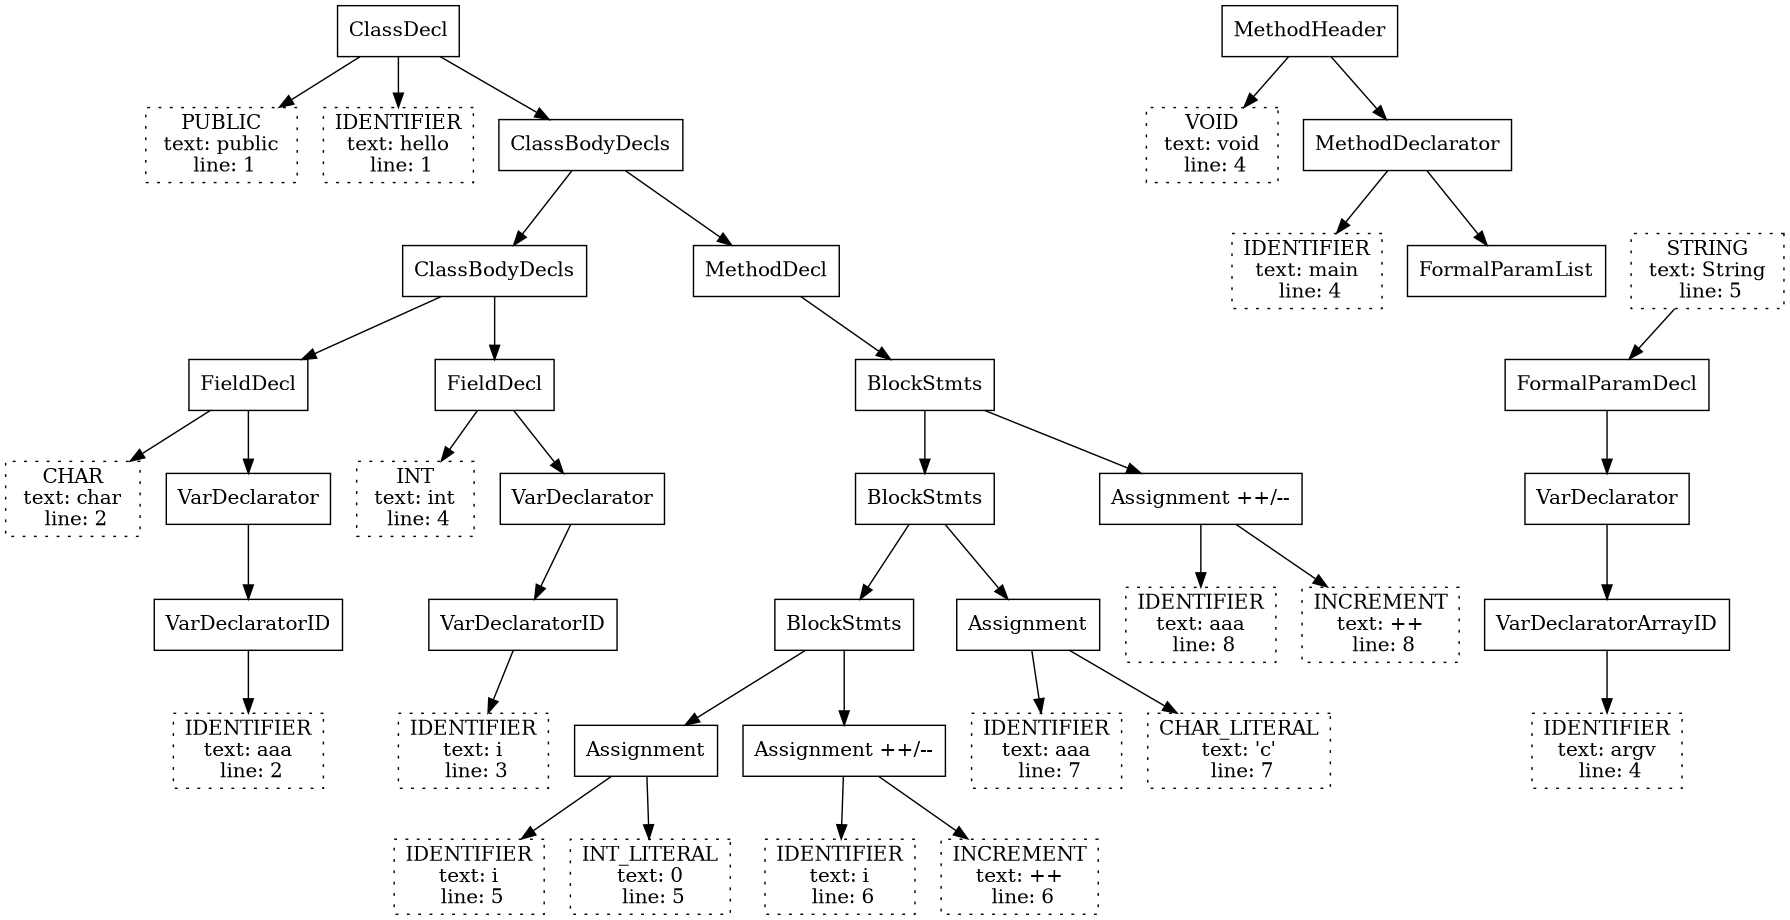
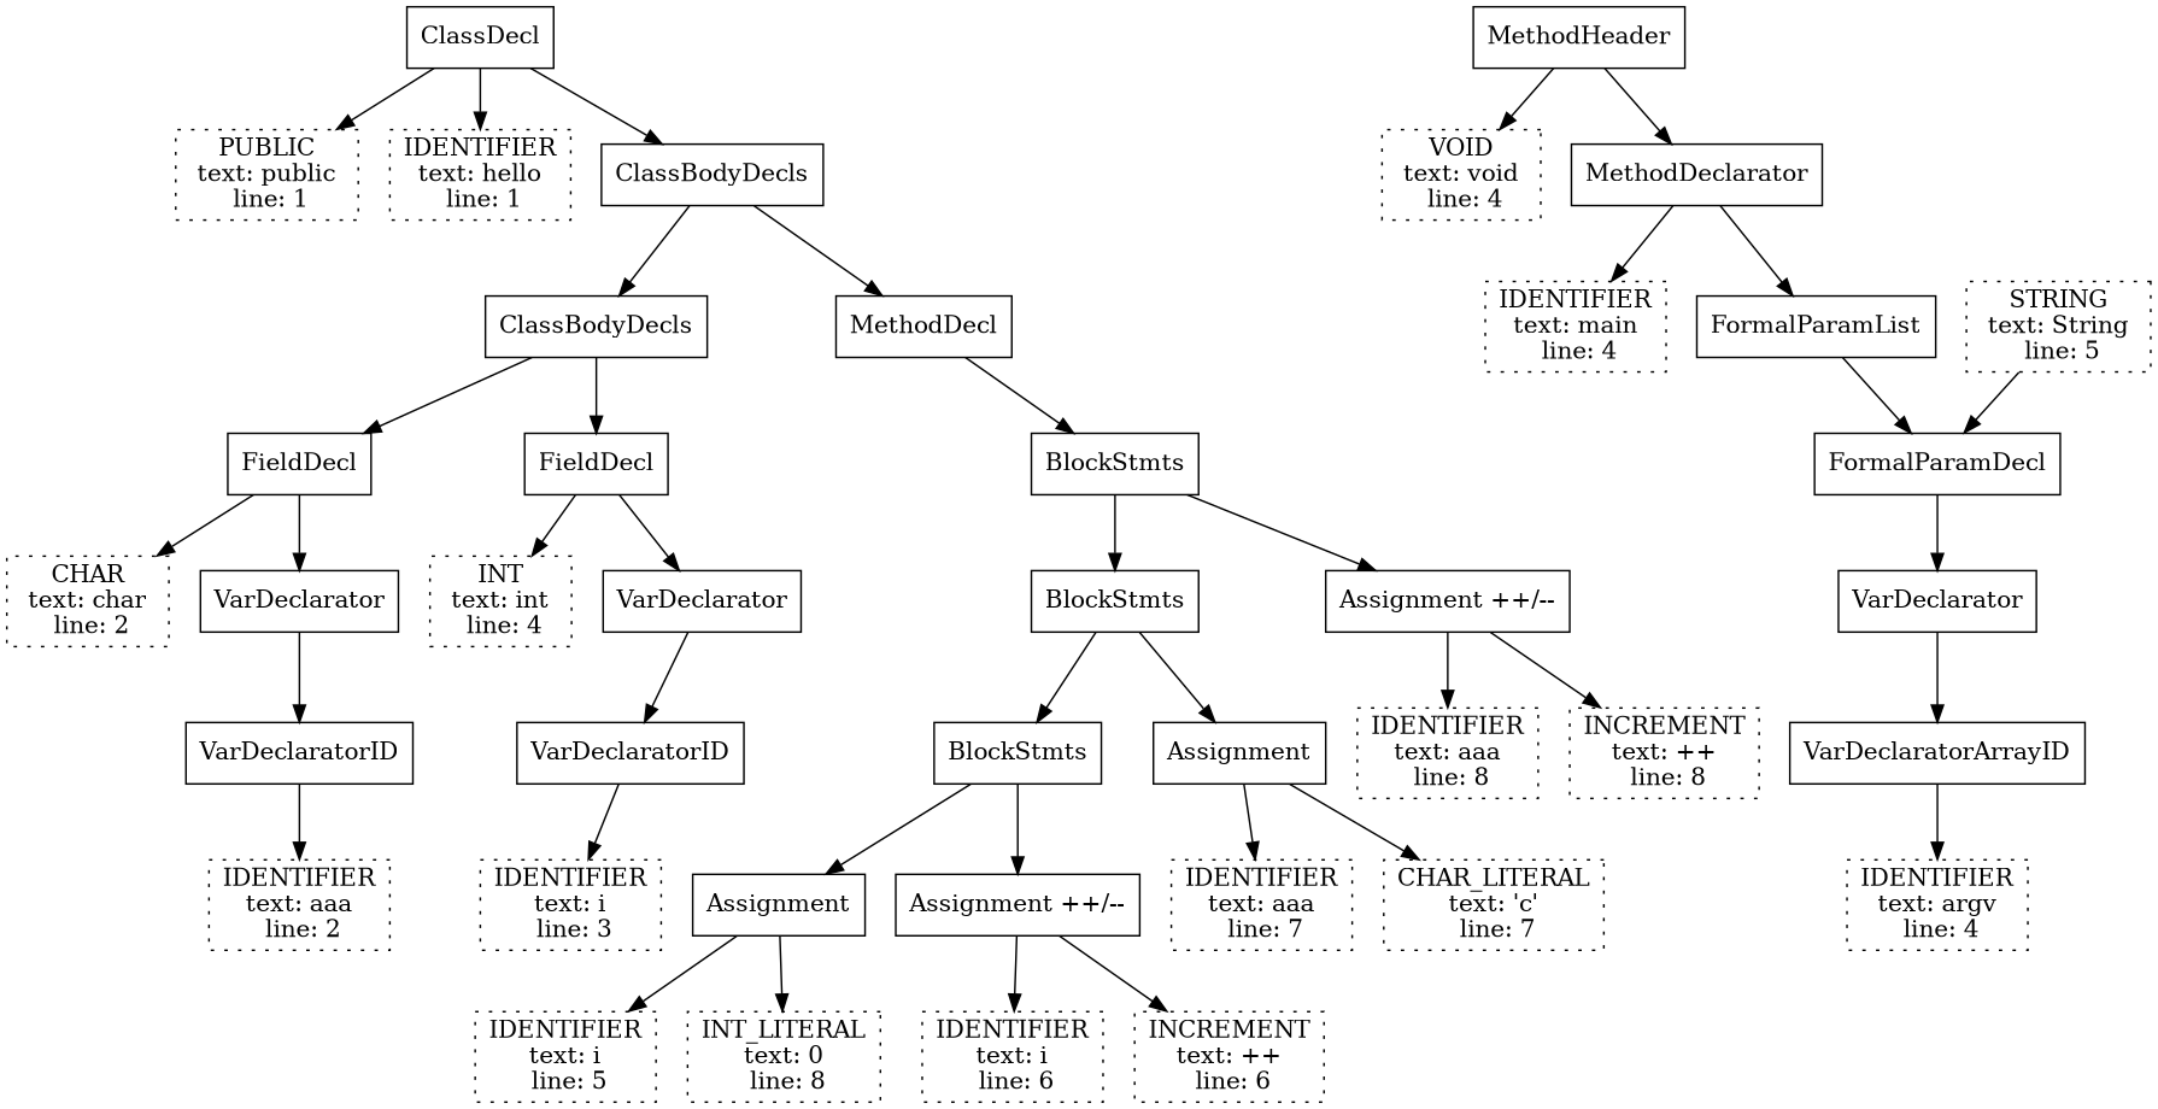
  digraph {
    node [shape=rectangle]
    n1 [label=<ClassDecl>]
    n2 [label=<PUBLIC<br/> text: public <br/> line: 1> style=dotted]
    n3 [label=<IDENTIFIER<br/> text: hello <br/> line: 1> style=dotted]
    n4 [label=<ClassBodyDecls>]
    n5 [label=<ClassBodyDecls>]
    n6 [label=<MethodDecl>]
    n7 [label=<FieldDecl>]
    n8 [label=<FieldDecl>]
    n9 [label=<BlockStmts>]
    n10 [label=<CHAR<br/> text: char <br/> line: 2> style=dotted]
    n11 [label=<VarDeclarator>]
    n12 [label=<INT<br/> text: int <br/> line: 4> style=dotted]
    n13 [label=<VarDeclarator>]
    n14 [label=<VarDeclaratorID>]
    n15 [label=<IDENTIFIER<br/> text: aaa <br/> line: 2> style=dotted]
    n16 [label=<VarDeclaratorID>]
    n17 [label=<IDENTIFIER<br/> text: i <br/> line: 3> style=dotted]
    n18 [label=<MethodHeader>]
    n19 [label=<VOID<br/> text: void <br/> line: 4> style=dotted]
    n20 [label=<MethodDeclarator>]
    n21 [label=<BlockStmts>]
    n22 [label=<Assignment ++/-->]
    n23 [label=<IDENTIFIER<br/> text: main <br/> line: 4> style=dotted]
    n24 [label=<FormalParamList>]
    n25 [label=<FormalParamDecl>]
    n26 [label=<VarDeclarator>]
    n27 [label=<STRING<br/> text: String <br/> line: 5> style=dotted]
    n28 [label=<VarDeclaratorArrayID>]
    n29 [label=<IDENTIFIER<br/> text: argv <br/> line: 4> style=dotted]
    n30 [label=<BlockStmts>]
    n31 [label=<Assignment>]
    n32 [label=<IDENTIFIER<br/> text: aaa <br/> line: 8> style=dotted]
    n33 [label=<INCREMENT<br/> text: ++ <br/> line: 8> style=dotted]
    n34 [label=<Assignment>]
    n35 [label=<Assignment ++/-->]
    n36 [label=<IDENTIFIER<br/> text: aaa <br/> line: 7> style=dotted]
    n37 [label=<CHAR_LITERAL<br/> text: 'c' <br/> line: 7> style=dotted]
    n38 [label=<IDENTIFIER<br/> text: i <br/> line: 5> style=dotted]
-   n39 [label=<INT_LITERAL<br/> text: 0 <br/> line: 5> style=dotted]
+   n39 [label=<INT_LITERAL<br/> text: 0 <br/> line: 8> style=dotted]
    n40 [label=<IDENTIFIER<br/> text: i <br/> line: 6> style=dotted]
    n41 [label=<INCREMENT<br/> text: ++ <br/> line: 6> style=dotted]
    n1 -> n2
    n1 -> n3
    n1 -> n4
    n4 -> n5
    n4 -> n6
    n5 -> n7
    n5 -> n8
    n6 -> n9
    n7 -> n10
    n7 -> n11
    n8 -> n12
    n8 -> n13
    n9 -> n21
    n9 -> n22
    n11 -> n14
    n13 -> n16
    n14 -> n15
    n16 -> n17
    n18 -> n19
    n18 -> n20
    n20 -> n23
    n20 -> n24
    n21 -> n30
    n21 -> n31
    n22 -> n32
    n22 -> n33
+   n24 -> n25
    n25 -> n26
    n26 -> n28
    n27 -> n25
    n28 -> n29
    n30 -> n34
    n30 -> n35
    n31 -> n36
    n31 -> n37
    n34 -> n38
    n34 -> n39
    n35 -> n40
    n35 -> n41
  }
